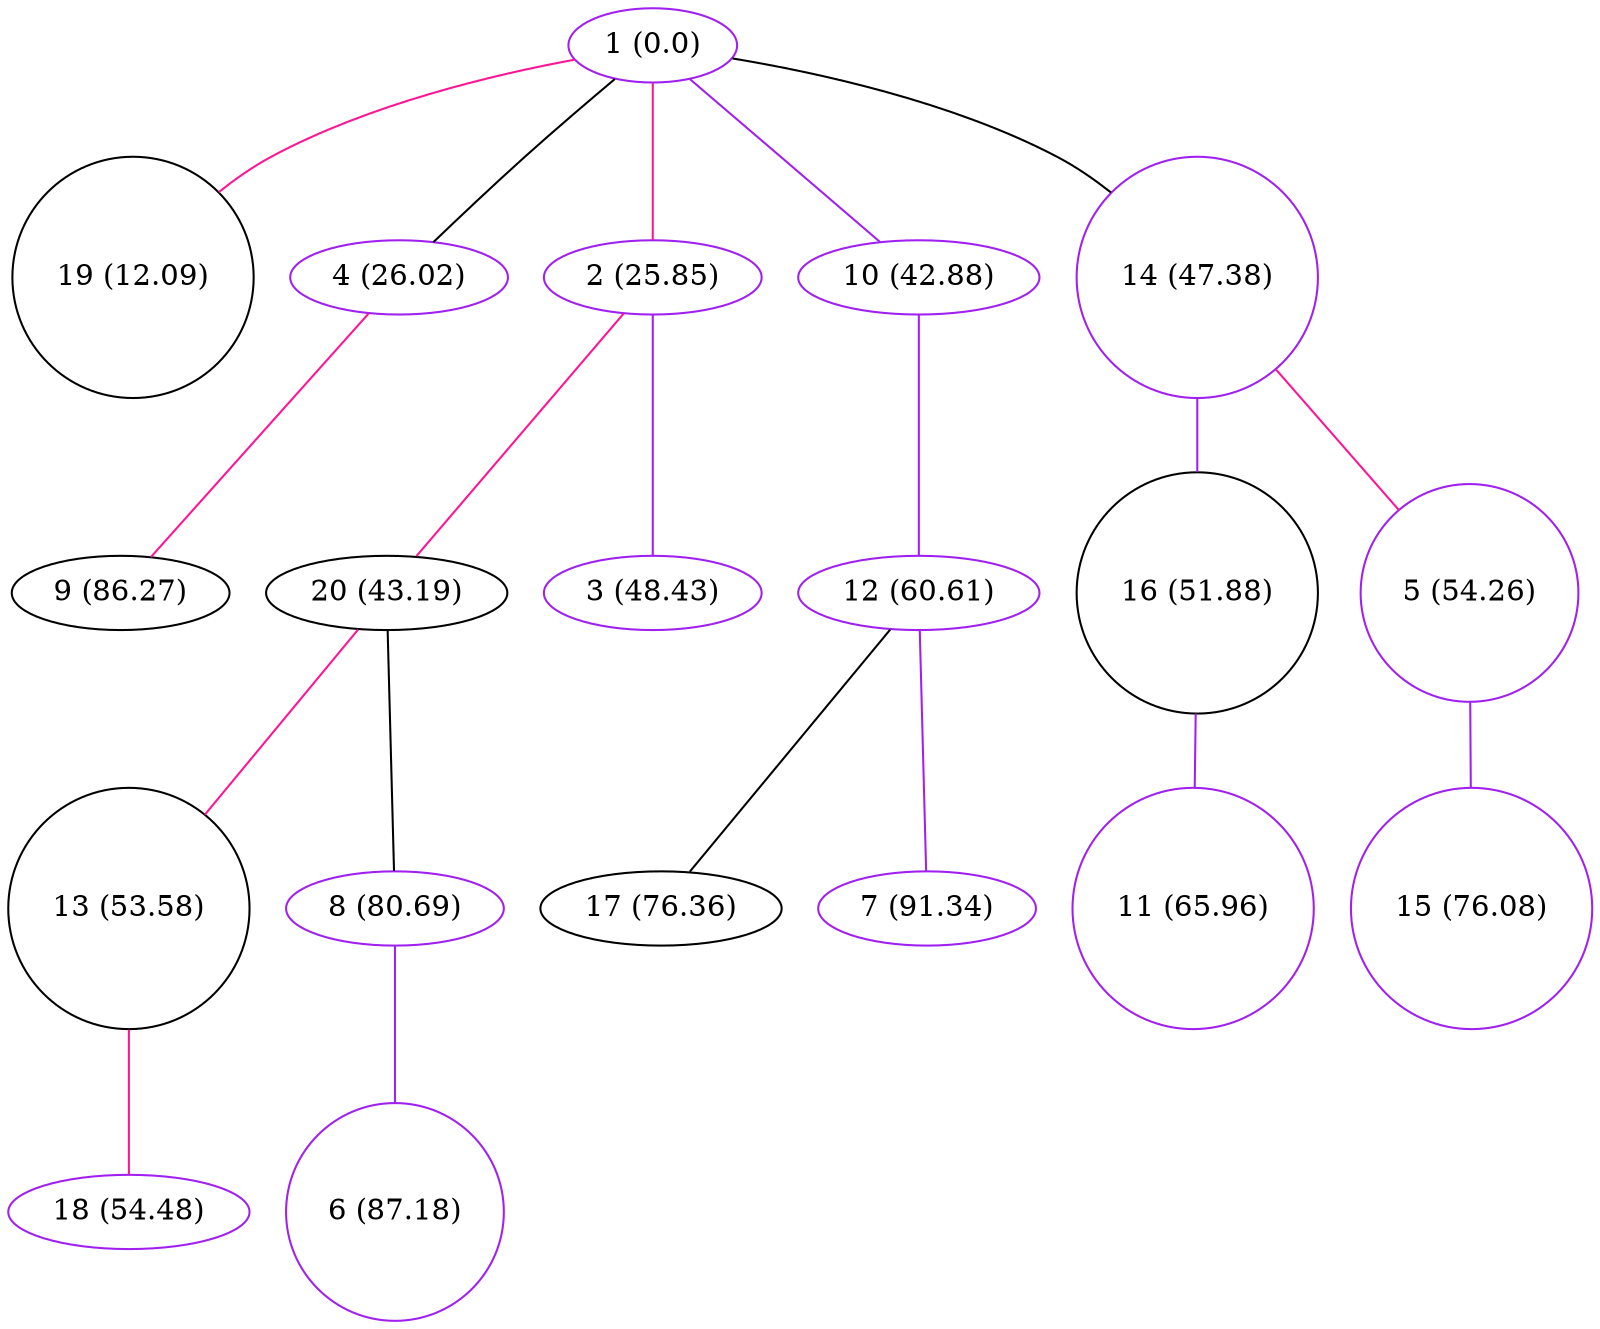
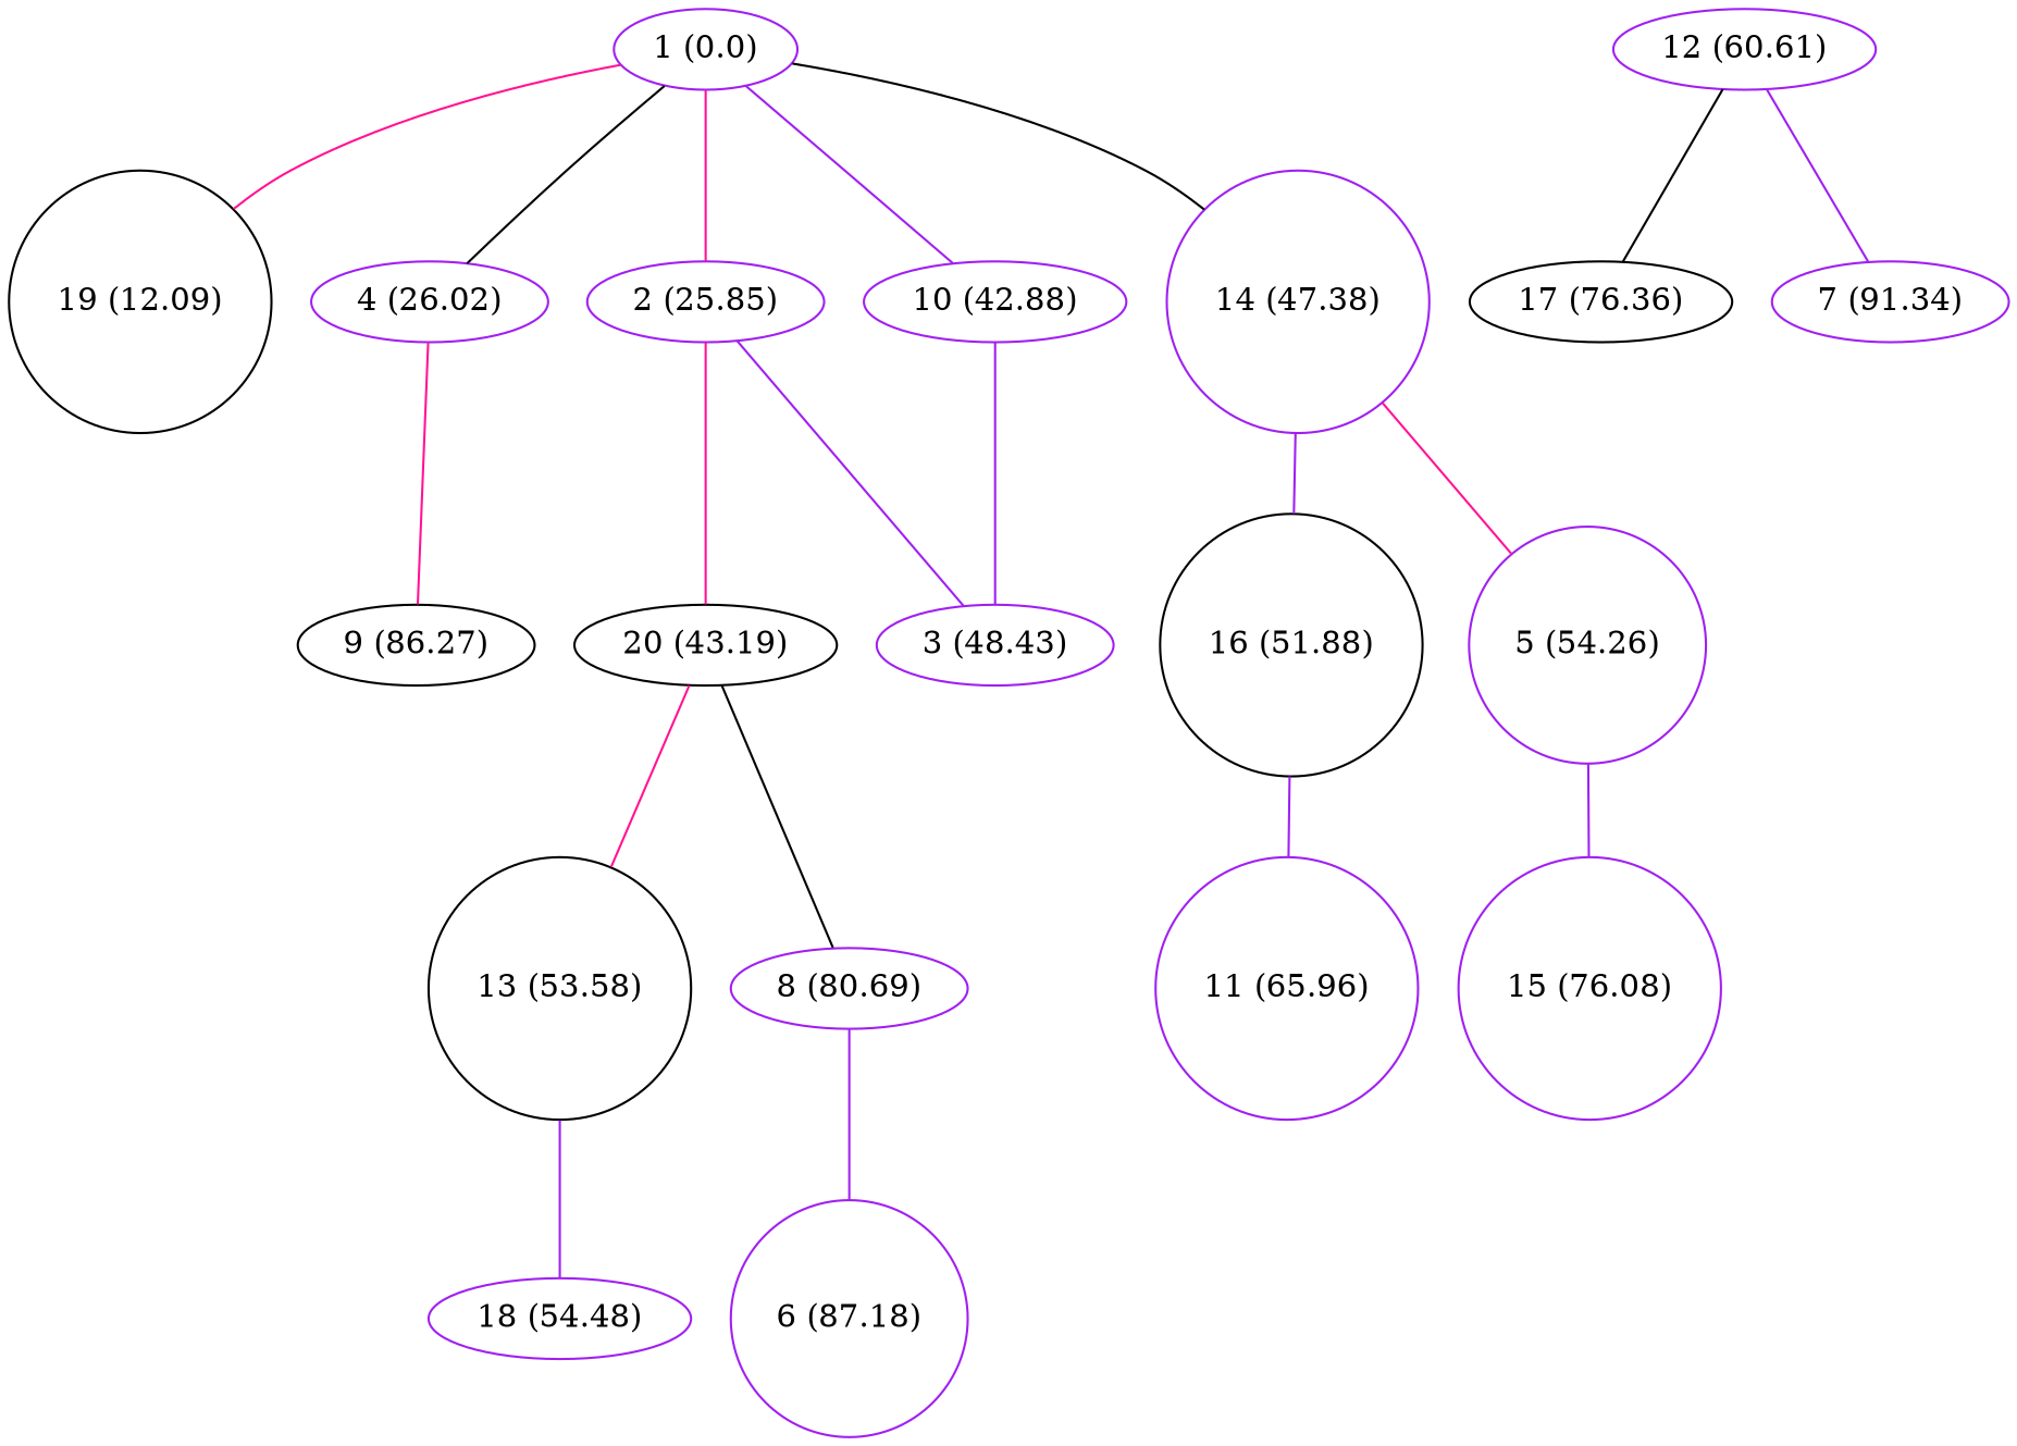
  graph {
    node [color=purple shape=ellipse]
    edge [color=purple]
    n1 [label="1 (0.0)"]
    n2 [color=black label="19 (12.09)" shape=circle]
    n3 [label="4 (26.02)"]
    n4 [label="2 (25.85)"]
    n5 [label="10 (42.88)"]
    n6 [label="14 (47.38)" shape=circle]
    n7 [color=black label="9 (86.27)"]
    n8 [color=black label="20 (43.19)"]
    n9 [label="3 (48.43)"]
    n10 [label="12 (60.61)"]
    n11 [color=black label="16 (51.88)" shape=circle]
    n12 [label="5 (54.26)" shape=circle]
    n13 [color=black label="13 (53.58)" shape=circle]
    n14 [label="8 (80.69)"]
    n15 [color=black label="17 (76.36)"]
    n16 [label="7 (91.34)"]
    n17 [label="11 (65.96)" shape=circle]
    n18 [label="15 (76.08)" shape=circle]
    n19 [label="18 (54.48)"]
    n20 [label="6 (87.18)" shape=circle]
    n1 -- n2 [color=deeppink]
    n1 -- n3 [color=black]
    n1 -- n4 [color=deeppink]
    n1 -- n5
    n1 -- n6 [color=black]
    n3 -- n7 [color=deeppink]
    n4 -- n8 [color=deeppink]
    n4 -- n9
-   n5 -- n10
+   n5 -- n9
    n6 -- n11
    n6 -- n12 [color=deeppink]
    n8 -- n13 [color=deeppink]
    n8 -- n14 [color=black]
    n10 -- n15 [color=black]
    n10 -- n16
    n11 -- n17
    n12 -- n18
-   n13 -- n19 [color=deeppink]
+   n13 -- n19
    n14 -- n20
  }
